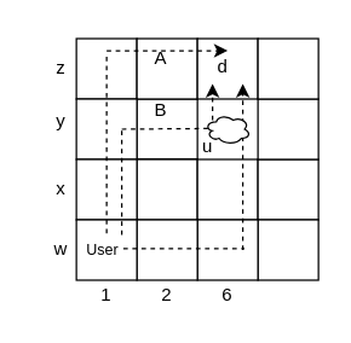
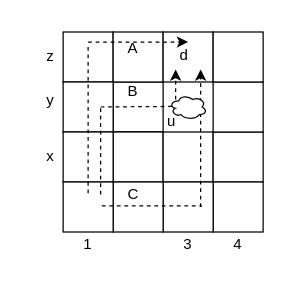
  <mxCell id="0" />
  <mxCell id="1" parent="0" />
  <mxCell id="2" value="" style="group" parent="1" vertex="1" connectable="0"><mxGeometry width="190" height="185" as="geometry" x="20" y="20" /></mxCell>
  <mxCell id="3" value="" style="rounded=0;whiteSpace=wrap;html=1;" parent="2" vertex="1"><mxGeometry x="30" y="5" width="40" height="40" as="geometry" /></mxCell>
  <mxCell id="4" value="" style="rounded=0;whiteSpace=wrap;html=1;" parent="2" vertex="1"><mxGeometry x="70" y="45" width="40" height="40" as="geometry" /></mxCell>
  <mxCell id="5" value="" style="rounded=0;whiteSpace=wrap;html=1;" parent="2" vertex="1"><mxGeometry x="70" y="85" width="40" height="40" as="geometry" /></mxCell>
  <mxCell id="6" value="" style="rounded=0;whiteSpace=wrap;html=1;" parent="2" vertex="1"><mxGeometry x="70" y="5" width="40" height="40" as="geometry" /></mxCell>
  <mxCell id="7" value="" style="rounded=0;whiteSpace=wrap;html=1;" parent="2" vertex="1"><mxGeometry x="70" y="85" width="40" height="40" as="geometry" /></mxCell>
  <mxCell id="8" value="" style="rounded=0;whiteSpace=wrap;html=1;" parent="2" vertex="1"><mxGeometry x="110" y="85" width="40" height="40" as="geometry" /></mxCell>
  <mxCell id="9" value="" style="rounded=0;whiteSpace=wrap;html=1;" parent="2" vertex="1"><mxGeometry x="150" y="85" width="40" height="40" as="geometry" /></mxCell>
  <mxCell id="10" value="" style="rounded=0;whiteSpace=wrap;html=1;" parent="2" vertex="1"><mxGeometry x="150" y="125" width="40" height="40" as="geometry" /></mxCell>
  <mxCell id="11" value="" style="rounded=0;whiteSpace=wrap;html=1;" parent="2" vertex="1"><mxGeometry x="110" y="5" width="40" height="40" as="geometry" /></mxCell>
  <mxCell id="12" value="" style="rounded=0;whiteSpace=wrap;html=1;" parent="2" vertex="1"><mxGeometry x="150" y="45" width="40" height="40" as="geometry" /></mxCell>
  <mxCell id="13" value="" style="rounded=0;whiteSpace=wrap;html=1;" parent="2" vertex="1"><mxGeometry x="110" y="125" width="40" height="40" as="geometry" /></mxCell>
  <mxCell id="14" value="" style="rounded=0;whiteSpace=wrap;html=1;" parent="2" vertex="1"><mxGeometry x="150" y="5" width="40" height="40" as="geometry" /></mxCell>
  <mxCell id="15" value="" style="rounded=0;whiteSpace=wrap;html=1;" parent="2" vertex="1"><mxGeometry x="70" y="125" width="40" height="40" as="geometry" /></mxCell>
  <mxCell id="16" value="" style="rounded=0;whiteSpace=wrap;html=1;" parent="2" vertex="1"><mxGeometry x="30" y="45" width="40" height="40" as="geometry" /></mxCell>
  <mxCell id="17" value="" style="rounded=0;whiteSpace=wrap;html=1;" parent="2" vertex="1"><mxGeometry x="30" y="85" width="40" height="40" as="geometry" /></mxCell>
  <mxCell id="18" value="" style="rounded=0;whiteSpace=wrap;html=1;" parent="2" vertex="1"><mxGeometry x="30" y="125" width="40" height="40" as="geometry" /></mxCell>
  <mxCell id="19" value="d" style="text;html=1;strokeColor=none;fillColor=none;align=center;verticalAlign=middle;whiteSpace=wrap;rounded=0;" parent="2" vertex="1"><mxGeometry x="107" y="9" width="40" height="30" as="geometry" /></mxCell>
  <mxCell id="20" value="" style="endArrow=none;dashed=1;html=1;" parent="2" edge="1"><mxGeometry y="3" width="50" height="50" as="geometry"><mxPoint x="61" y="144" as="sourcePoint" /><mxPoint x="141" y="144" as="targetPoint" /></mxGeometry></mxCell>
- <mxCell id="21" value="&lt;p style=&quot;font-size: 10px&quot;&gt;&lt;font style=&quot;font-size: 10px&quot;&gt;User&lt;/font&gt;&lt;/p&gt;" style="text;html=1;strokeColor=none;fillColor=none;align=center;verticalAlign=middle;whiteSpace=wrap;rounded=0;" parent="2" vertex="1"><mxGeometry x="30" y="125" width="35" height="40" as="geometry" /></mxCell>
  <mxCell id="22" value="" style="endArrow=classic;dashed=1;html=1;strokeColor=#000000;endFill=1;" parent="2" edge="1"><mxGeometry width="50" height="50" as="geometry"><mxPoint x="140" y="145" as="sourcePoint" /><mxPoint x="140" y="35" as="targetPoint" /></mxGeometry></mxCell>
  <mxCell id="23" value="" style="endArrow=classic;dashed=1;html=1;endFill=1;" parent="2" edge="1"><mxGeometry width="50" height="50" as="geometry"><mxPoint x="50" y="13" as="sourcePoint" /><mxPoint x="130" y="13" as="targetPoint" /></mxGeometry></mxCell>
  <mxCell id="24" value="" style="endArrow=none;dashed=1;html=1;strokeColor=#000000;" parent="2" edge="1"><mxGeometry width="50" height="50" as="geometry"><mxPoint x="50" y="134" as="sourcePoint" /><mxPoint x="50" y="14" as="targetPoint" /></mxGeometry></mxCell>
  <mxCell id="25" value="" style="endArrow=none;dashed=1;html=1;strokeColor=#000000;" parent="2" edge="1"><mxGeometry width="50" height="50" as="geometry"><mxPoint x="60" y="65" as="sourcePoint" /><mxPoint x="120" y="64.5" as="targetPoint" /></mxGeometry></mxCell>
  <mxCell id="26" value="" style="endArrow=classic;dashed=1;html=1;strokeColor=#000000;endFill=1;" parent="2" edge="1"><mxGeometry width="50" height="50" as="geometry"><mxPoint x="120" y="65" as="sourcePoint" /><mxPoint x="120" y="35" as="targetPoint" /></mxGeometry></mxCell>
  <mxCell id="27" value="" style="endArrow=none;dashed=1;html=1;strokeColor=#000000;" parent="2" edge="1"><mxGeometry width="50" height="50" as="geometry"><mxPoint x="60" y="135" as="sourcePoint" /><mxPoint x="60" y="65" as="targetPoint" /></mxGeometry></mxCell>
  <mxCell id="28" value="z" style="text;html=1;strokeColor=none;fillColor=none;align=center;verticalAlign=middle;whiteSpace=wrap;rounded=0;" parent="2" vertex="1"><mxGeometry y="15" width="40" height="20" as="geometry" /></mxCell>
  <mxCell id="29" value="y" style="text;html=1;strokeColor=none;fillColor=none;align=center;verticalAlign=middle;whiteSpace=wrap;rounded=0;direction=west;" parent="2" vertex="1"><mxGeometry y="50" width="40" height="20" as="geometry" /></mxCell>
  <mxCell id="30" value="x" style="text;html=1;strokeColor=none;fillColor=none;align=center;verticalAlign=middle;whiteSpace=wrap;rounded=0;" parent="2" vertex="1"><mxGeometry y="95" width="40" height="20" as="geometry" /></mxCell>
- <mxCell id="31" value="w" style="text;html=1;strokeColor=none;fillColor=none;align=center;verticalAlign=middle;whiteSpace=wrap;rounded=0;direction=south;" parent="2" vertex="1"><mxGeometry x="10" y="125" width="20" height="40" as="geometry" /></mxCell>
- <mxCell id="33" value="6" style="text;html=1;strokeColor=none;fillColor=none;align=center;verticalAlign=middle;whiteSpace=wrap;rounded=0;" parent="2" vertex="1"><mxGeometry x="110" y="165" width="40" height="20" as="geometry" /></mxCell>
- <mxCell id="34" value="2" style="text;html=1;strokeColor=none;fillColor=none;align=center;verticalAlign=middle;whiteSpace=wrap;rounded=0;" parent="2" vertex="1"><mxGeometry x="70" y="165" width="40" height="20" as="geometry" /></mxCell>
+ <mxCell id="32" value="4" style="text;html=1;strokeColor=none;fillColor=none;align=center;verticalAlign=middle;whiteSpace=wrap;rounded=0;" parent="2" vertex="1"><mxGeometry x="150" y="165" width="40" height="20" as="geometry" /></mxCell>
+ <mxCell id="33" value="3" style="text;html=1;strokeColor=none;fillColor=none;align=center;verticalAlign=middle;whiteSpace=wrap;rounded=0;" parent="2" vertex="1"><mxGeometry x="110" y="165" width="40" height="20" as="geometry" /></mxCell>
  <mxCell id="35" value="1" style="text;html=1;strokeColor=none;fillColor=none;align=center;verticalAlign=middle;whiteSpace=wrap;rounded=0;" parent="2" vertex="1"><mxGeometry x="30" y="165" width="40" height="20" as="geometry" /></mxCell>
  <mxCell id="36" value="" style="ellipse;shape=cloud;whiteSpace=wrap;html=1;" parent="2" vertex="1"><mxGeometry x="115" y="55" width="30" height="20" as="geometry" /></mxCell>
  <mxCell id="37" value="A" style="text;html=1;strokeColor=none;fillColor=none;align=center;verticalAlign=middle;whiteSpace=wrap;rounded=0;" parent="2" vertex="1"><mxGeometry x="66" y="8" width="40" height="20" as="geometry" /></mxCell>
  <mxCell id="38" value="B" style="text;html=1;resizable=0;points=[];autosize=1;align=left;verticalAlign=top;spacingTop=-4;" parent="2" vertex="1"><mxGeometry x="80" y="42.5" width="20" height="20" as="geometry" /></mxCell>
+ <mxCell id="39" value="C" style="text;html=1;resizable=0;points=[];autosize=1;align=left;verticalAlign=top;spacingTop=-4;" parent="2" vertex="1"><mxGeometry x="80" y="125" width="20" height="20" as="geometry" /></mxCell>
  <mxCell id="40" value="u" style="text;html=1;strokeColor=none;fillColor=none;align=center;verticalAlign=middle;whiteSpace=wrap;rounded=0;" parent="2" vertex="1"><mxGeometry x="97" y="67" width="40" height="20" as="geometry" /></mxCell>
